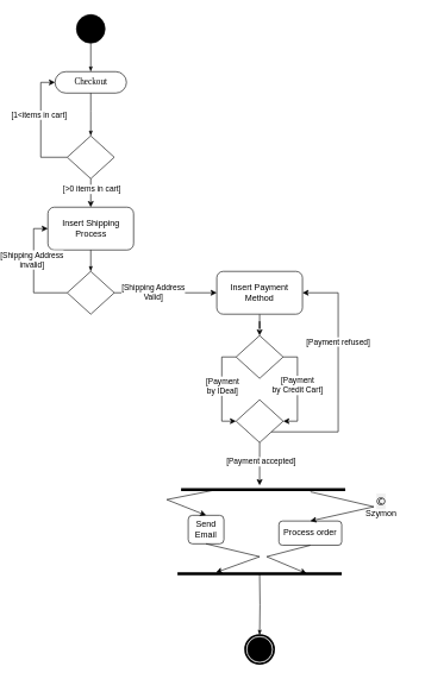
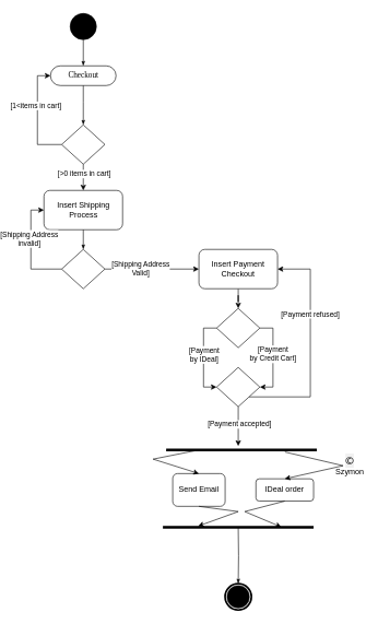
  <mxCell id="0" />
  <mxCell id="1" parent="0" />
  <mxCell id="2" style="edgeStyle=orthogonalEdgeStyle;rounded=0;html=1;labelBackgroundColor=none;startArrow=none;startFill=0;startSize=5;endArrow=classicThin;endFill=1;endSize=5;jettySize=auto;orthogonalLoop=1;strokeWidth=1;fontFamily=Verdana;fontSize=12" edge="1" parent="1" source="3" target="4"><mxGeometry relative="1" as="geometry" /></mxCell>
  <mxCell id="3" value="" style="ellipse;whiteSpace=wrap;html=1;rounded=0;shadow=0;comic=0;labelBackgroundColor=none;strokeWidth=1;fillColor=#000000;fontFamily=Verdana;fontSize=12;align=center;" vertex="1" parent="1"><mxGeometry x="60.5" y="20" width="40" height="40" as="geometry" /></mxCell>
  <mxCell id="4" value="Checkout" style="rounded=1;whiteSpace=wrap;html=1;shadow=0;comic=0;labelBackgroundColor=none;strokeWidth=1;fontFamily=Verdana;fontSize=12;align=center;arcSize=50;" vertex="1" parent="1"><mxGeometry x="30.5" y="100" width="100" height="30" as="geometry" /></mxCell>
  <mxCell id="5" style="edgeStyle=orthogonalEdgeStyle;rounded=0;html=1;entryX=0.5;entryY=0;labelBackgroundColor=none;startArrow=none;startFill=0;startSize=5;endArrow=classicThin;endFill=1;endSize=5;jettySize=auto;orthogonalLoop=1;strokeWidth=1;fontFamily=Verdana;fontSize=12" edge="1" parent="1" source="4"><mxGeometry relative="1" as="geometry"><Array as="points"><mxPoint x="81" y="155" /></Array><mxPoint x="80.5" y="190" as="targetPoint" /></mxGeometry></mxCell>
  <mxCell id="6" value="" style="edgeStyle=orthogonalEdgeStyle;rounded=0;orthogonalLoop=1;jettySize=auto;html=1;entryX=0.5;entryY=0;entryDx=0;entryDy=0;" edge="1" parent="1" source="10" target="11"><mxGeometry relative="1" as="geometry"><mxPoint x="80.5" y="310" as="targetPoint" /></mxGeometry></mxCell>
  <mxCell id="7" value="[&amp;gt;0 items in cart]" style="edgeLabel;html=1;align=center;verticalAlign=middle;resizable=0;points=[];" vertex="1" connectable="0" parent="6"><mxGeometry x="-0.302" relative="1" as="geometry"><mxPoint x="1" as="offset" /></mxGeometry></mxCell>
  <mxCell id="8" style="edgeStyle=orthogonalEdgeStyle;rounded=0;orthogonalLoop=1;jettySize=auto;html=1;exitX=0;exitY=0.5;exitDx=0;exitDy=0;entryX=0;entryY=0.5;entryDx=0;entryDy=0;" edge="1" parent="1" source="10" target="4"><mxGeometry relative="1" as="geometry" /></mxCell>
  <mxCell id="9" value="&lt;div&gt;[1&amp;lt;items in cart]&lt;/div&gt;" style="edgeLabel;html=1;align=center;verticalAlign=middle;resizable=0;points=[];" vertex="1" connectable="0" parent="8"><mxGeometry x="0.309" y="1" relative="1" as="geometry"><mxPoint x="-2" y="9" as="offset" /></mxGeometry></mxCell>
  <mxCell id="10" value="" style="rhombus;whiteSpace=wrap;html=1;" vertex="1" parent="1"><mxGeometry x="47.5" y="190" width="66" height="60" as="geometry" /></mxCell>
  <mxCell id="11" value="Insert Shipping Process" style="rounded=1;whiteSpace=wrap;html=1;" vertex="1" parent="1"><mxGeometry x="20.5" y="290" width="120" height="60" as="geometry" /></mxCell>
  <mxCell id="12" style="edgeStyle=orthogonalEdgeStyle;rounded=0;html=1;entryX=0.5;entryY=0;labelBackgroundColor=none;startArrow=none;startFill=0;startSize=5;endArrow=classicThin;endFill=1;endSize=5;jettySize=auto;orthogonalLoop=1;strokeWidth=1;fontFamily=Verdana;fontSize=12;exitX=0.5;exitY=1;exitDx=0;exitDy=0;entryDx=0;entryDy=0;" edge="1" parent="1" source="11" target="17"><mxGeometry relative="1" as="geometry"><mxPoint x="71" y="365" as="sourcePoint" /><mxPoint x="70.5" y="425" as="targetPoint" /></mxGeometry></mxCell>
  <mxCell id="13" style="edgeStyle=orthogonalEdgeStyle;rounded=0;orthogonalLoop=1;jettySize=auto;html=1;exitX=0;exitY=0.5;exitDx=0;exitDy=0;entryX=0;entryY=0.5;entryDx=0;entryDy=0;" edge="1" parent="1" source="17" target="11"><mxGeometry relative="1" as="geometry"><mxPoint x="21" y="350" as="targetPoint" /></mxGeometry></mxCell>
  <mxCell id="14" value="[Shipping Address&lt;div&gt;invalid]&lt;br&gt;&lt;/div&gt;" style="edgeLabel;html=1;align=center;verticalAlign=middle;resizable=0;points=[];" vertex="1" connectable="0" parent="13"><mxGeometry x="0.309" y="1" relative="1" as="geometry"><mxPoint x="-2" y="9" as="offset" /></mxGeometry></mxCell>
  <mxCell id="15" value="" style="edgeStyle=orthogonalEdgeStyle;rounded=0;orthogonalLoop=1;jettySize=auto;html=1;" edge="1" parent="1" source="17" target="19"><mxGeometry relative="1" as="geometry" /></mxCell>
  <mxCell id="16" value="&lt;div&gt;[Shipping Address&lt;/div&gt;&lt;div&gt;Valid]&lt;/div&gt;" style="edgeLabel;html=1;align=center;verticalAlign=middle;resizable=0;points=[];" vertex="1" connectable="0" parent="15"><mxGeometry x="-0.25" y="2" relative="1" as="geometry"><mxPoint as="offset" /></mxGeometry></mxCell>
  <mxCell id="17" value="" style="rhombus;whiteSpace=wrap;html=1;" vertex="1" parent="1"><mxGeometry x="47.5" y="380" width="66" height="60" as="geometry" /></mxCell>
  <mxCell id="18" value="" style="edgeStyle=orthogonalEdgeStyle;rounded=0;orthogonalLoop=1;jettySize=auto;html=1;" edge="1" parent="1" source="19" target="23"><mxGeometry relative="1" as="geometry" /></mxCell>
- <mxCell id="19" value="&lt;div&gt;Insert Payment&lt;/div&gt;&lt;div&gt;Method&lt;br&gt;&lt;/div&gt;" style="rounded=1;whiteSpace=wrap;html=1;" vertex="1" parent="1"><mxGeometry x="257" y="380" width="120" height="60" as="geometry" /></mxCell>
+ <mxCell id="19" value="&lt;div&gt;Insert Payment&lt;/div&gt;&lt;div&gt;Checkout&lt;br&gt;&lt;/div&gt;" style="rounded=1;whiteSpace=wrap;html=1;" vertex="1" parent="1"><mxGeometry x="257" y="380" width="120" height="60" as="geometry" /></mxCell>
  <mxCell id="20" value="" style="edgeStyle=orthogonalEdgeStyle;rounded=0;orthogonalLoop=1;jettySize=auto;html=1;entryX=0;entryY=0.5;entryDx=0;entryDy=0;exitX=0;exitY=0.5;exitDx=0;exitDy=0;" edge="1" parent="1" source="23" target="26"><mxGeometry relative="1" as="geometry"><mxPoint x="172" y="550" as="targetPoint" /></mxGeometry></mxCell>
  <mxCell id="21" value="&lt;div&gt;[Payment&lt;/div&gt;&lt;div&gt;by IDeal]&lt;br&gt;&lt;/div&gt;" style="edgeLabel;html=1;align=center;verticalAlign=middle;resizable=0;points=[];" vertex="1" connectable="0" parent="20"><mxGeometry x="-0.373" relative="1" as="geometry"><mxPoint y="19" as="offset" /></mxGeometry></mxCell>
  <mxCell id="22" value="[Payment&lt;div&gt;by Credit Cart]&lt;br&gt;&lt;/div&gt;" style="edgeStyle=orthogonalEdgeStyle;rounded=0;orthogonalLoop=1;jettySize=auto;html=1;entryX=1;entryY=0.5;entryDx=0;entryDy=0;exitX=1;exitY=0.5;exitDx=0;exitDy=0;" edge="1" parent="1" source="23" target="26"><mxGeometry x="-0.077" relative="1" as="geometry"><mxPoint x="377" y="550" as="targetPoint" /><mxPoint as="offset" /></mxGeometry></mxCell>
  <mxCell id="23" value="" style="rhombus;whiteSpace=wrap;html=1;" vertex="1" parent="1"><mxGeometry x="284" y="470" width="66" height="60" as="geometry" /></mxCell>
  <mxCell id="24" value="" style="edgeStyle=orthogonalEdgeStyle;rounded=0;orthogonalLoop=1;jettySize=auto;html=1;entryX=1;entryY=0.5;entryDx=0;entryDy=0;exitX=1;exitY=1;exitDx=0;exitDy=0;" edge="1" parent="1" source="26" target="19"><mxGeometry relative="1" as="geometry"><mxPoint x="495.97" y="610" as="sourcePoint" /><mxPoint x="446.97" y="410" as="targetPoint" /><Array as="points"><mxPoint x="427" y="605" /><mxPoint x="427" y="410" /></Array></mxGeometry></mxCell>
  <mxCell id="25" value="[Payment refused]" style="edgeLabel;html=1;align=center;verticalAlign=middle;resizable=0;points=[];" vertex="1" connectable="0" parent="24"><mxGeometry x="0.302" y="1" relative="1" as="geometry"><mxPoint as="offset" /></mxGeometry></mxCell>
  <mxCell id="26" value="" style="rhombus;whiteSpace=wrap;html=1;" vertex="1" parent="1"><mxGeometry x="284" y="560" width="66" height="60" as="geometry" /></mxCell>
- <mxCell id="27" value="Send Email" style="rounded=1;whiteSpace=wrap;html=1;" vertex="1" parent="1"><mxGeometry x="217" y="722" width="50" height="40" as="geometry" /></mxCell>
+ <mxCell id="27" value="Send Email" style="rounded=1;whiteSpace=wrap;html=1;" vertex="1" parent="1"><mxGeometry x="217" y="722" width="80" height="50" as="geometry" /></mxCell>
  <mxCell id="28" value="" style="rounded=0;orthogonalLoop=1;jettySize=auto;html=1;edgeStyle=orthogonalEdgeStyle;" edge="1" parent="1" source="26"><mxGeometry relative="1" as="geometry"><mxPoint x="477" y="610" as="sourcePoint" /><mxPoint x="317" y="680" as="targetPoint" /></mxGeometry></mxCell>
  <mxCell id="29" value="[Payment accepted]" style="edgeLabel;html=1;align=center;verticalAlign=middle;resizable=0;points=[];" vertex="1" connectable="0" parent="28"><mxGeometry x="0.302" y="1" relative="1" as="geometry"><mxPoint y="-12" as="offset" /></mxGeometry></mxCell>
  <mxCell id="30" value="" style="line;strokeWidth=4;fillColor=none;align=left;verticalAlign=middle;spacingTop=-1;spacingLeft=3;spacingRight=3;rotatable=0;labelPosition=right;points=[];portConstraint=eastwest;strokeColor=inherit;" vertex="1" parent="1"><mxGeometry x="207" y="682" width="230" height="8" as="geometry" /></mxCell>
  <mxCell id="31" value="" style="line;strokeWidth=4;fillColor=none;align=left;verticalAlign=middle;spacingTop=-1;spacingLeft=3;spacingRight=3;rotatable=0;labelPosition=right;points=[];portConstraint=eastwest;strokeColor=inherit;" vertex="1" parent="1"><mxGeometry x="202" y="800" width="230" height="8" as="geometry" /></mxCell>
- <mxCell id="32" value="Process order" style="rounded=1;whiteSpace=wrap;html=1;" vertex="1" parent="1"><mxGeometry x="344" y="730" width="88" height="34" as="geometry" /></mxCell>
+ <mxCell id="32" value="IDeal order" style="rounded=1;whiteSpace=wrap;html=1;" vertex="1" parent="1"><mxGeometry x="344" y="730" width="88" height="34" as="geometry" /></mxCell>
  <mxCell id="33" value="" style="endArrow=classic;html=1;rounded=0;exitX=0.21;exitY=0.543;exitDx=0;exitDy=0;exitPerimeter=0;entryX=0.5;entryY=0;entryDx=0;entryDy=0;" edge="1" parent="1" source="30" target="27"><mxGeometry width="50" height="50" relative="1" as="geometry"><mxPoint x="277" y="850" as="sourcePoint" /><mxPoint x="327" y="800" as="targetPoint" /><Array as="points"><mxPoint x="187" y="700" /></Array></mxGeometry></mxCell>
  <mxCell id="34" value="" style="endArrow=classic;html=1;rounded=0;entryX=0.5;entryY=0;entryDx=0;entryDy=0;exitX=0.788;exitY=0.888;exitDx=0;exitDy=0;exitPerimeter=0;" edge="1" parent="1" source="30" target="32"><mxGeometry width="50" height="50" relative="1" as="geometry"><mxPoint x="379" y="680" as="sourcePoint" /><mxPoint x="267" y="740" as="targetPoint" /><Array as="points"><mxPoint x="477" y="710" /></Array></mxGeometry></mxCell>
  <mxCell id="35" value="" style="endArrow=classic;html=1;rounded=0;exitX=0.5;exitY=1;exitDx=0;exitDy=0;entryX=0.786;entryY=0.448;entryDx=0;entryDy=0;entryPerimeter=0;" edge="1" parent="1" source="32" target="31"><mxGeometry width="50" height="50" relative="1" as="geometry"><mxPoint x="389" y="698" as="sourcePoint" /><mxPoint x="391" y="740" as="targetPoint" /><Array as="points"><mxPoint x="327" y="780" /></Array></mxGeometry></mxCell>
  <mxCell id="36" value="" style="endArrow=classic;html=1;rounded=0;exitX=0.5;exitY=1;exitDx=0;exitDy=0;entryX=0.234;entryY=0.276;entryDx=0;entryDy=0;entryPerimeter=0;" edge="1" parent="1" source="27" target="31"><mxGeometry width="50" height="50" relative="1" as="geometry"><mxPoint x="391" y="774" as="sourcePoint" /><mxPoint x="393" y="814" as="targetPoint" /><Array as="points"><mxPoint x="317" y="780" /></Array></mxGeometry></mxCell>
  <mxCell id="37" style="edgeStyle=orthogonalEdgeStyle;rounded=0;html=1;labelBackgroundColor=none;startArrow=none;startFill=0;startSize=5;endArrow=classicThin;endFill=1;endSize=5;jettySize=auto;orthogonalLoop=1;strokeWidth=1;fontFamily=Verdana;fontSize=12;" edge="1" parent="1" target="38"><mxGeometry relative="1" as="geometry"><mxPoint x="317" y="804" as="sourcePoint" /></mxGeometry></mxCell>
  <mxCell id="38" value="" style="shape=mxgraph.bpmn.shape;html=1;verticalLabelPosition=bottom;labelBackgroundColor=#ffffff;verticalAlign=top;perimeter=ellipsePerimeter;outline=end;symbol=terminate;rounded=0;shadow=0;comic=0;strokeWidth=1;fontFamily=Verdana;fontSize=12;align=center;" vertex="1" parent="1"><mxGeometry x="297" y="890" width="40" height="40" as="geometry" /></mxCell>
  <mxCell id="39" value="&lt;span style=&quot;font-family: &amp;quot;gg sans&amp;quot;, &amp;quot;Noto Sans&amp;quot;, &amp;quot;Helvetica Neue&amp;quot;, Helvetica, Arial, sans-serif, &amp;quot;Apple Symbols&amp;quot;; font-size: 16px; font-style: normal; font-variant-ligatures: normal; font-variant-caps: normal; font-weight: 400; letter-spacing: normal; text-align: left; text-indent: 0px; text-transform: none; word-spacing: 0px; -webkit-text-stroke-width: 0px; white-space: break-spaces; background-color: oklab(0.085 0.0 0.0 / 0.06); text-decoration-thickness: initial; text-decoration-style: initial; text-decoration-color: initial; display: inline !important; float: none;&quot;&gt;©&lt;/span&gt; Szymon" style="text;html=1;align=center;verticalAlign=middle;resizable=0;points=[];autosize=1;strokeColor=none;fillColor=none;" vertex="1" parent="1"><mxGeometry x="447" y="695" width="80" height="30" as="geometry" /></mxCell>
